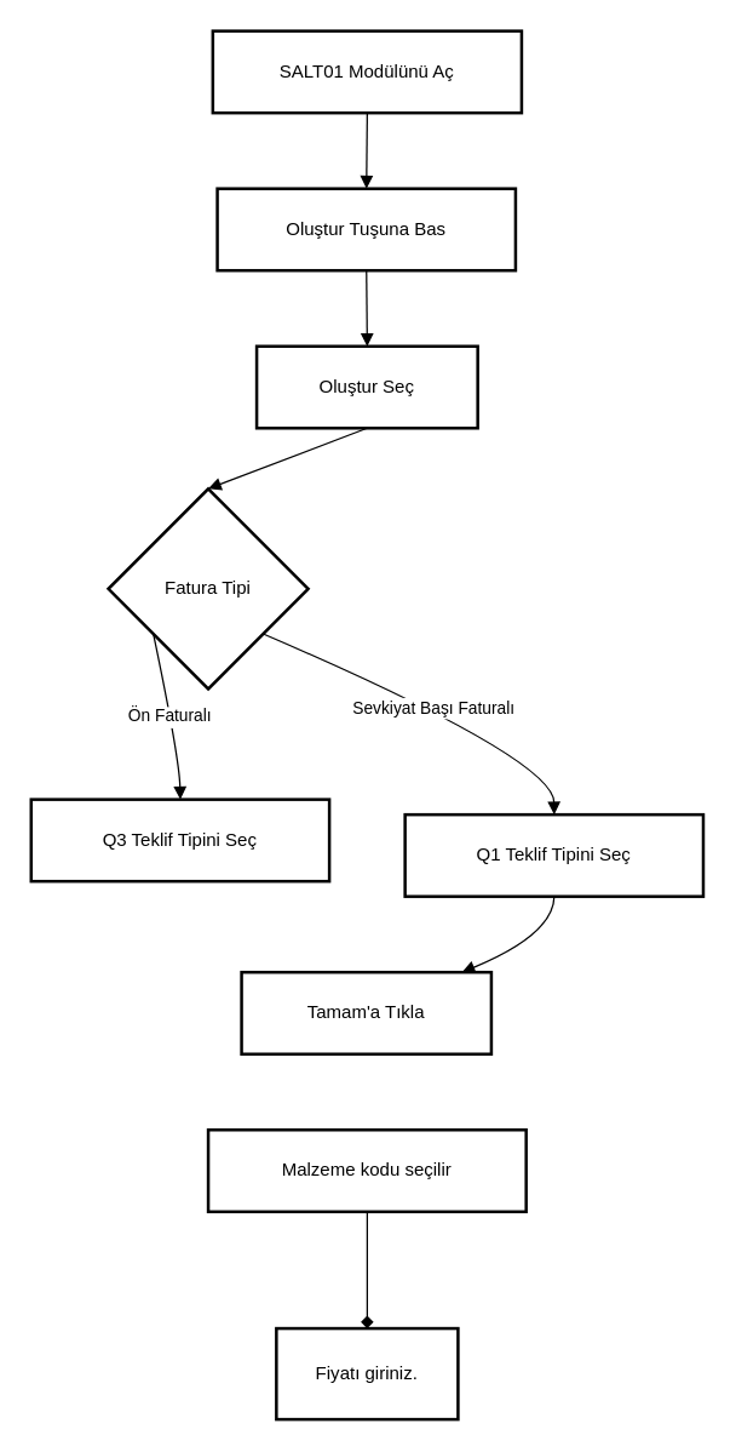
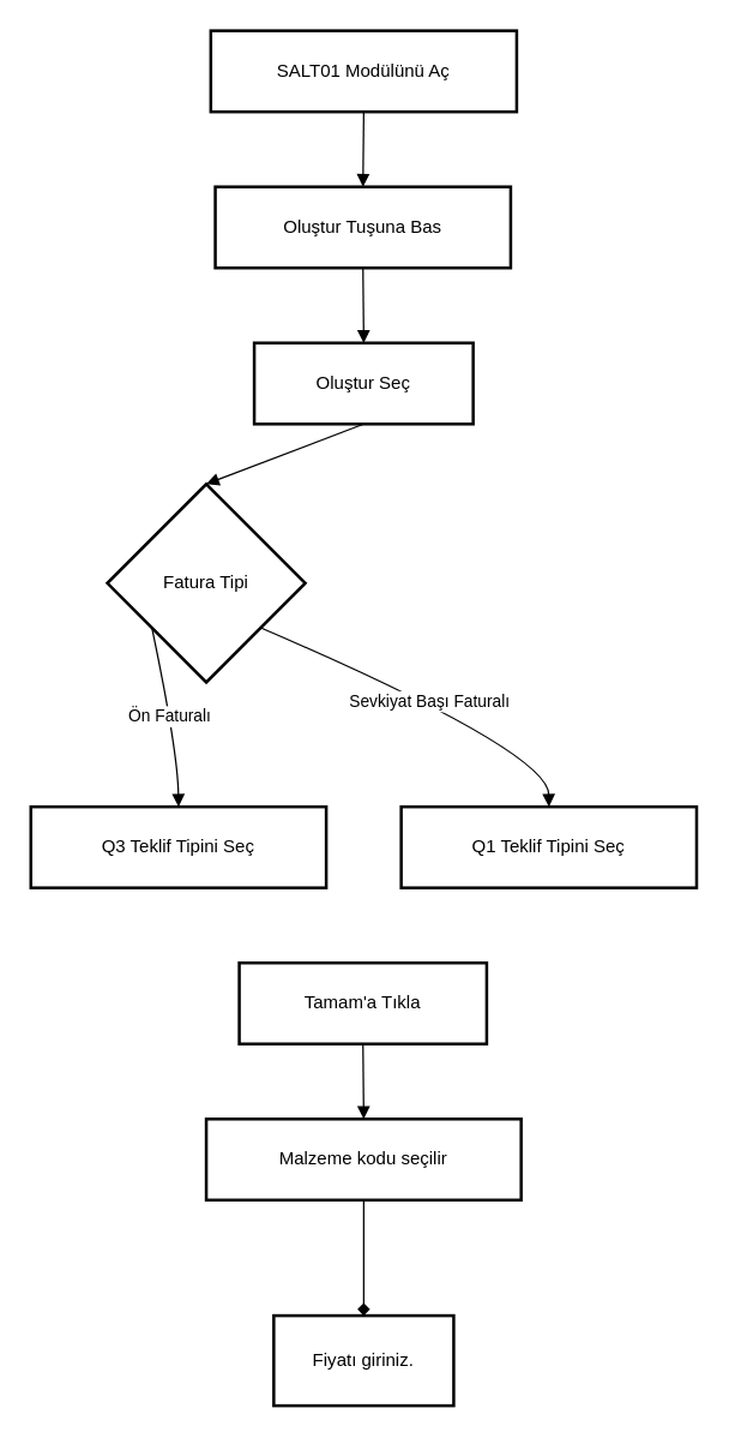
  <mxCell id="0" />
  <mxCell id="1" parent="0" />
  <mxCell id="2" value="SALT01 Modülünü Aç" style="whiteSpace=wrap;strokeWidth=2;" parent="1" vertex="1"><mxGeometry x="140" y="20" width="204" height="54" as="geometry" /></mxCell>
  <mxCell id="3" value="Oluştur Tuşuna Bas" style="whiteSpace=wrap;strokeWidth=2;" parent="1" vertex="1"><mxGeometry x="143" y="124" width="197" height="54" as="geometry" /></mxCell>
  <mxCell id="4" value="Oluştur Seç" style="whiteSpace=wrap;strokeWidth=2;" parent="1" vertex="1"><mxGeometry x="169" y="228" width="146" height="54" as="geometry" /></mxCell>
  <mxCell id="5" value="Fatura Tipi" style="rhombus;strokeWidth=2;whiteSpace=wrap;" parent="1" vertex="1"><mxGeometry x="71" y="322" width="132" height="132" as="geometry" /></mxCell>
- <mxCell id="6" value="Q3 Teklif Tipini Seç" style="whiteSpace=wrap;strokeWidth=2;" parent="1" vertex="1"><mxGeometry x="20" y="527" width="197" height="54" as="geometry" /></mxCell>
+ <mxCell id="6" value="Q3 Teklif Tipini Seç" style="whiteSpace=wrap;strokeWidth=2;" parent="1" vertex="1"><mxGeometry x="20" y="537" width="197" height="54" as="geometry" /></mxCell>
  <mxCell id="7" value="Q1 Teklif Tipini Seç" style="whiteSpace=wrap;strokeWidth=2;" parent="1" vertex="1"><mxGeometry x="267" y="537" width="197" height="54" as="geometry" /></mxCell>
  <mxCell id="8" value="Tamam'a Tıkla" style="whiteSpace=wrap;strokeWidth=2;" parent="1" vertex="1"><mxGeometry x="159" y="641" width="165" height="54" as="geometry" /></mxCell>
  <mxCell id="9" value="" style="edgeStyle=orthogonalEdgeStyle;rounded=0;orthogonalLoop=1;jettySize=auto;html=1;endArrow=diamond;" parent="1" source="10" target="18" edge="1"><mxGeometry relative="1" as="geometry" /></mxCell>
  <mxCell id="10" value="Malzeme kodu seçilir" style="whiteSpace=wrap;strokeWidth=2;" parent="1" vertex="1"><mxGeometry x="137" y="745" width="210" height="54" as="geometry" /></mxCell>
  <mxCell id="11" value="" style="curved=1;startArrow=none;endArrow=block;exitX=0.5;exitY=1;entryX=0.5;entryY=0;rounded=0;" parent="1" source="2" target="3" edge="1"><mxGeometry relative="1" as="geometry"><Array as="points" /></mxGeometry></mxCell>
  <mxCell id="12" value="" style="curved=1;startArrow=none;endArrow=block;exitX=0.5;exitY=1;entryX=0.5;entryY=0;rounded=0;" parent="1" source="3" target="4" edge="1"><mxGeometry relative="1" as="geometry"><Array as="points" /></mxGeometry></mxCell>
  <mxCell id="13" value="" style="curved=1;startArrow=none;endArrow=block;exitX=0.5;exitY=1;entryX=0.5;entryY=0;rounded=0;" parent="1" source="4" target="5" edge="1"><mxGeometry relative="1" as="geometry"><Array as="points" /></mxGeometry></mxCell>
  <mxCell id="14" value="Ön Faturalı" style="curved=1;startArrow=none;endArrow=block;exitX=0;exitY=0.91;entryX=0.5;entryY=-0.01;rounded=0;" parent="1" source="5" target="6" edge="1"><mxGeometry x="-0.004" relative="1" as="geometry"><Array as="points"><mxPoint x="118" y="500" /></Array><mxPoint as="offset" /></mxGeometry></mxCell>
  <mxCell id="15" value="Sevkiyat Başı Faturalı" style="curved=1;startArrow=none;endArrow=block;exitX=1;exitY=0.91;entryX=0.5;entryY=-0.01;rounded=0;" parent="1" source="5" target="7" edge="1"><mxGeometry relative="1" as="geometry"><Array as="points"><mxPoint x="365" y="500" /></Array></mxGeometry></mxCell>
- <mxCell id="16" value="" style="curved=1;startArrow=none;endArrow=block;exitX=0.5;exitY=0.99;entryX=0.89;entryY=-0.01;rounded=0;" parent="1" source="7" target="8" edge="1"><mxGeometry relative="1" as="geometry"><Array as="points"><mxPoint x="365" y="616" /></Array></mxGeometry></mxCell>
+ <mxCell id="17" value="" style="curved=1;startArrow=none;endArrow=block;exitX=0.5;exitY=0.99;entryX=0.5;entryY=-0.01;rounded=0;" parent="1" source="8" target="10" edge="1"><mxGeometry relative="1" as="geometry"><Array as="points" /></mxGeometry></mxCell>
  <mxCell id="18" value="Fiyatı giriniz." style="whiteSpace=wrap;html=1;strokeWidth=2;" parent="1" vertex="1"><mxGeometry x="182" y="876" width="120" height="60" as="geometry" /></mxCell>
